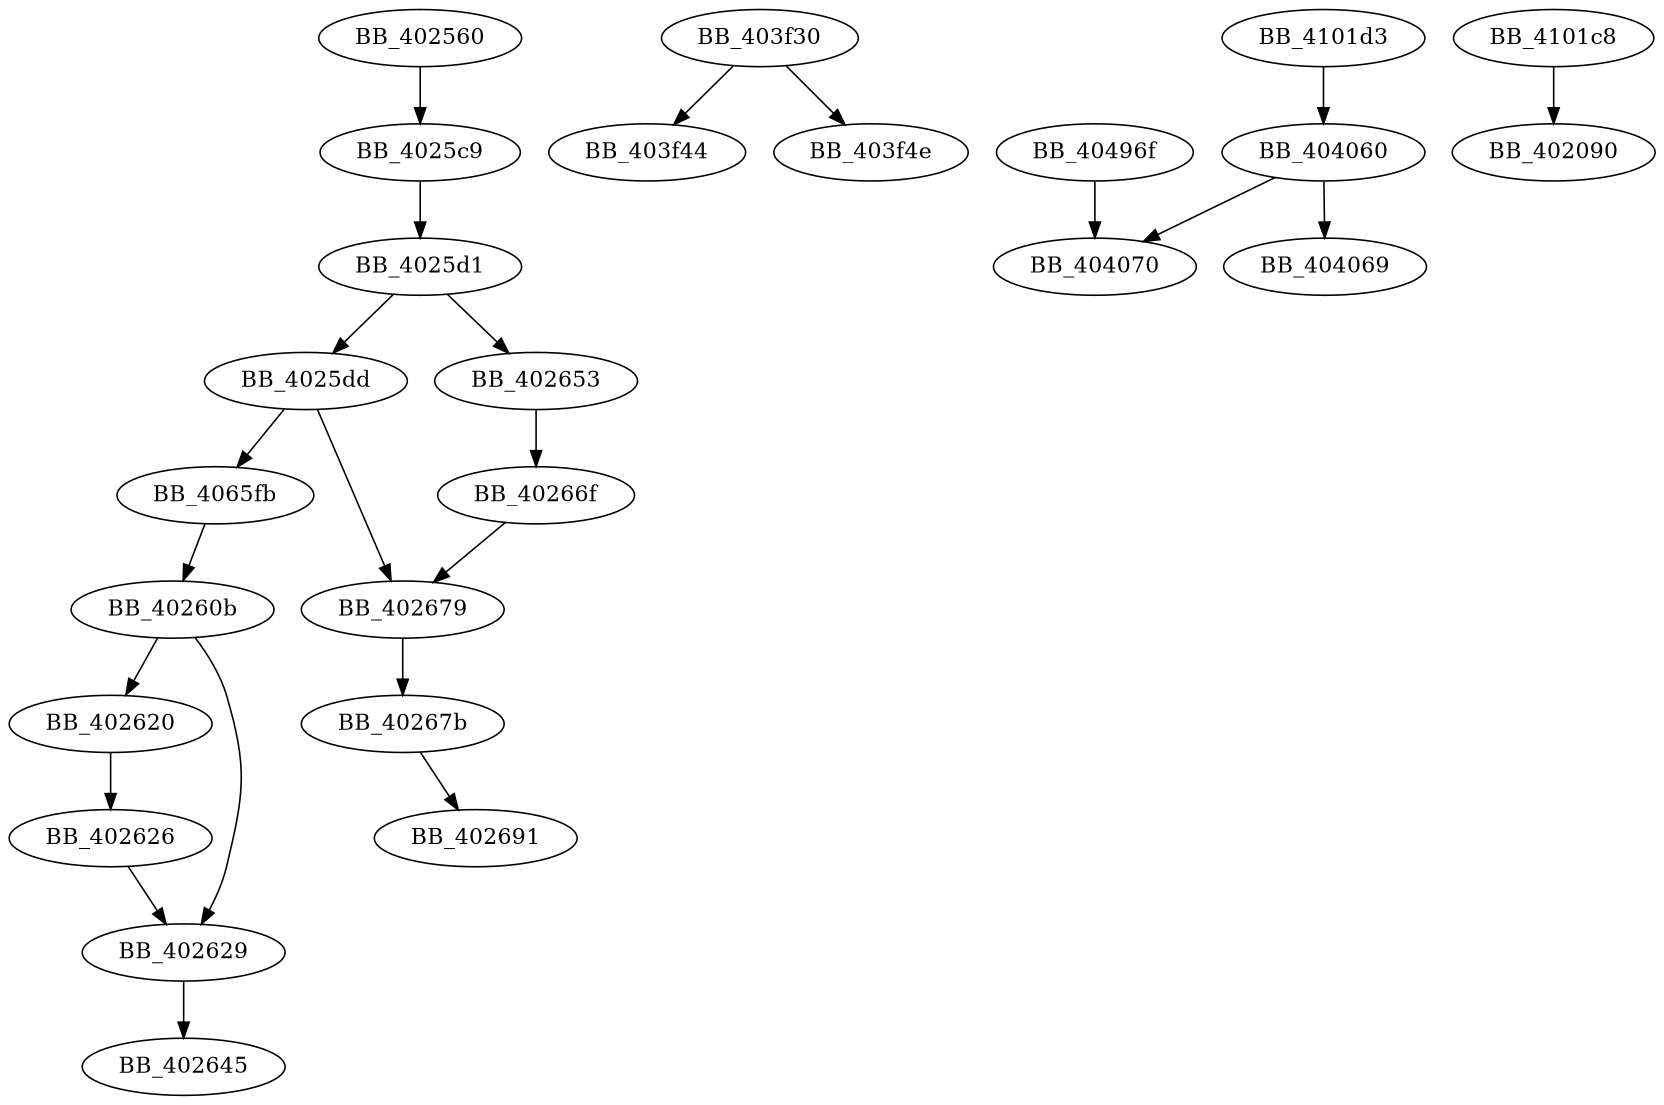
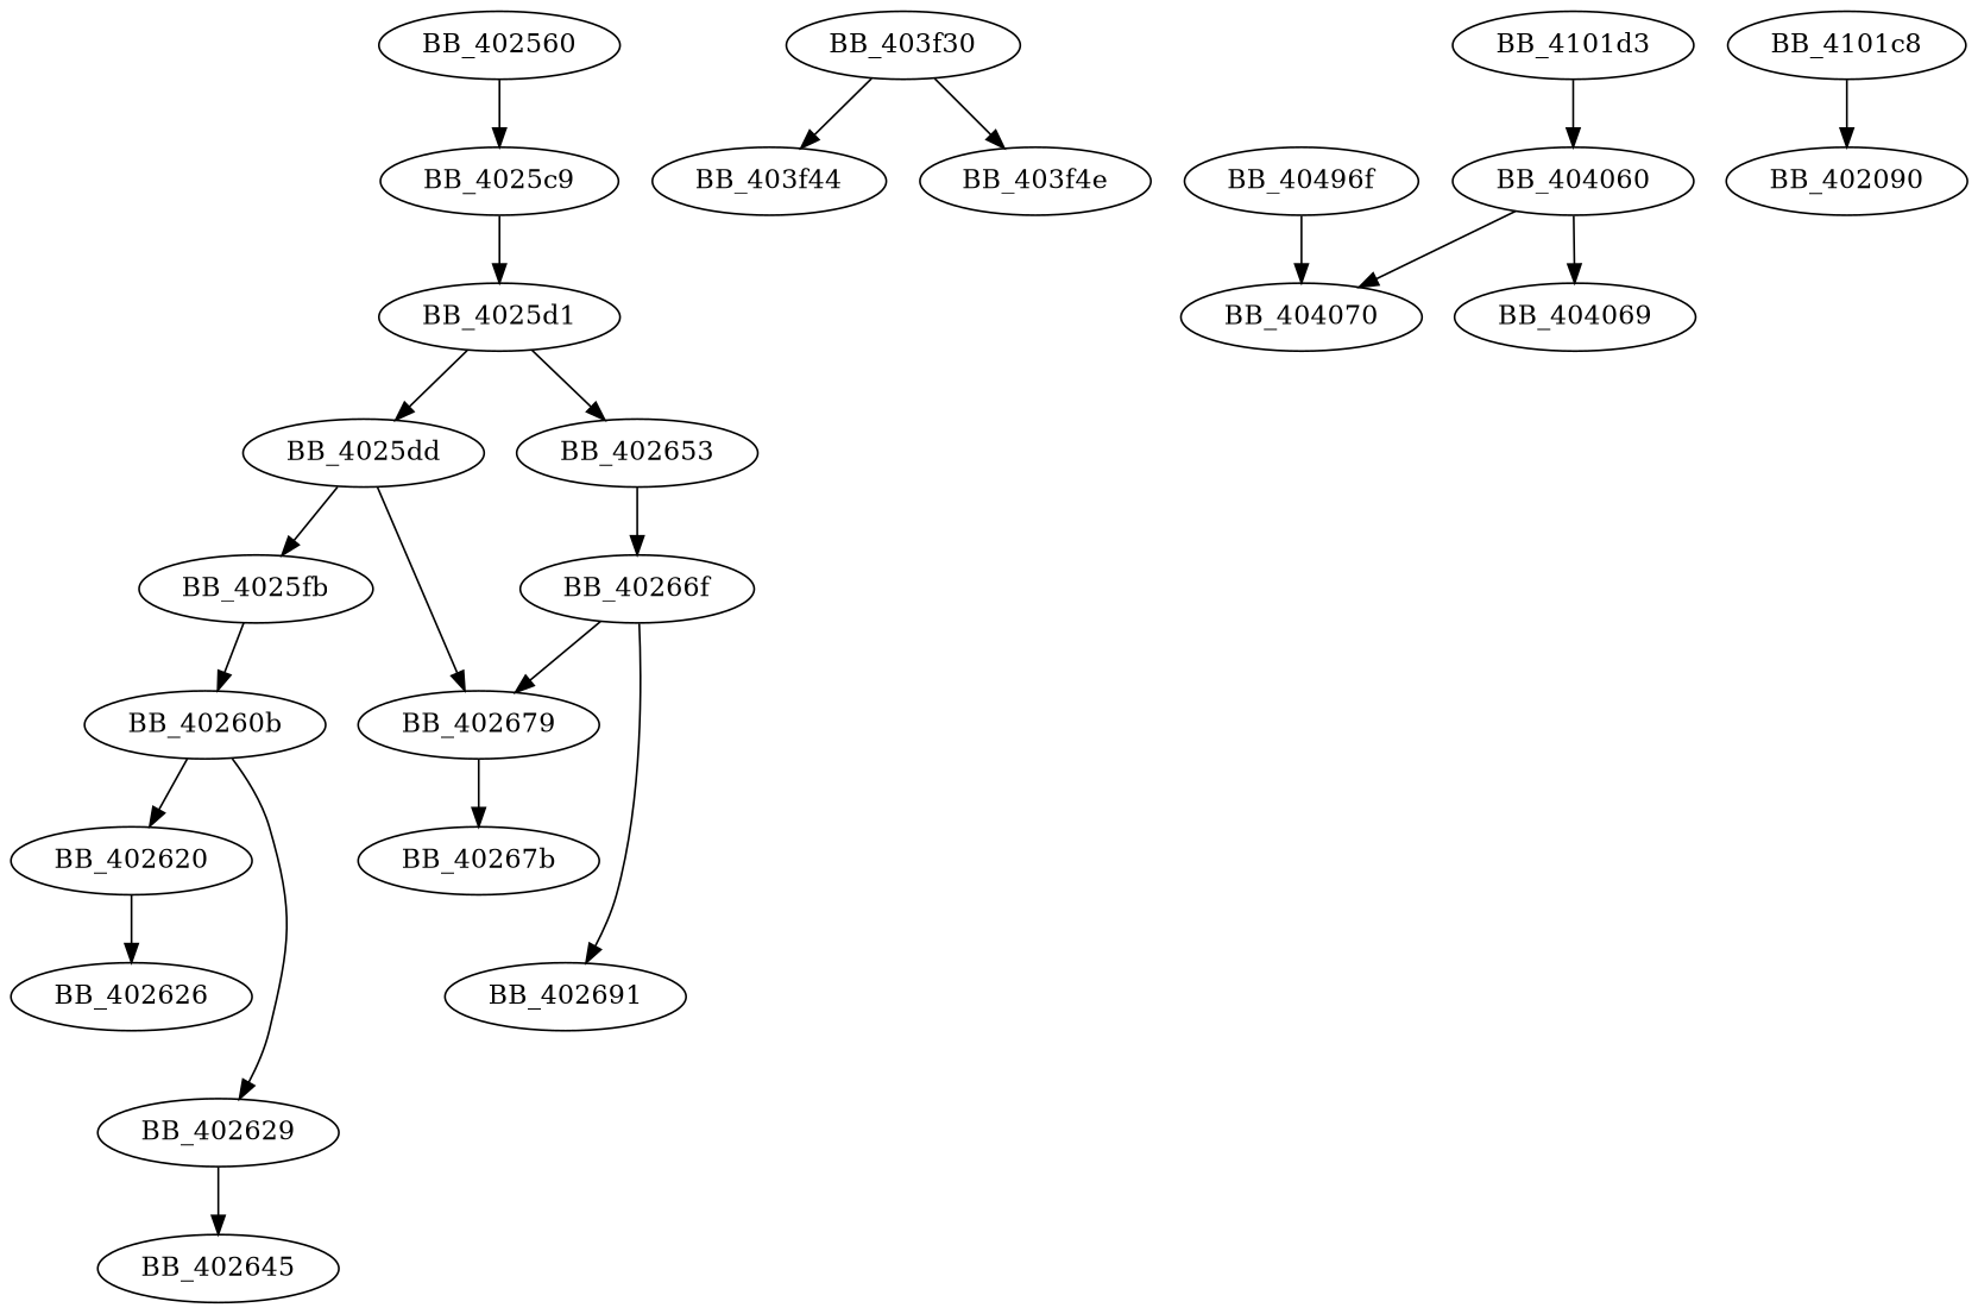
  digraph {
    BB_402560
    BB_4025c9
    n3 [label=BB_4025d1]
    BB_4025dd
    BB_402653
-   BB_4025fb [label=BB_4065fb]
+   BB_4025fb
    BB_402679
    BB_40266f
    BB_40260b
    BB_40267b
    BB_402620
    BB_402629
    BB_402626
    BB_402645
    BB_402691
    BB_403f30
    BB_403f44
    BB_403f4e
    BB_404060
    BB_404069
    BB_404070
    n22 [label=BB_40496f]
    BB_4101c8
    BB_402090
    BB_4101d3
    BB_402560 -> BB_4025c9
    BB_4025c9 -> n3
    n3 -> BB_4025dd
    n3 -> BB_402653
    BB_4025dd -> BB_4025fb
    BB_4025dd -> BB_402679
    BB_402653 -> BB_40266f
    BB_4025fb -> BB_40260b
    BB_402679 -> BB_40267b
    BB_40266f -> BB_402679
    BB_40260b -> BB_402620
    BB_40260b -> BB_402629
-   BB_40267b -> BB_402691
+   BB_40266f -> BB_402691
    BB_402620 -> BB_402626
    BB_402629 -> BB_402645
-   BB_402626 -> BB_402629
    BB_403f30 -> BB_403f44
    BB_403f30 -> BB_403f4e
    BB_404060 -> BB_404069
    BB_404060 -> BB_404070
    n22 -> BB_404070
    BB_4101c8 -> BB_402090
    BB_4101d3 -> BB_404060
  }
